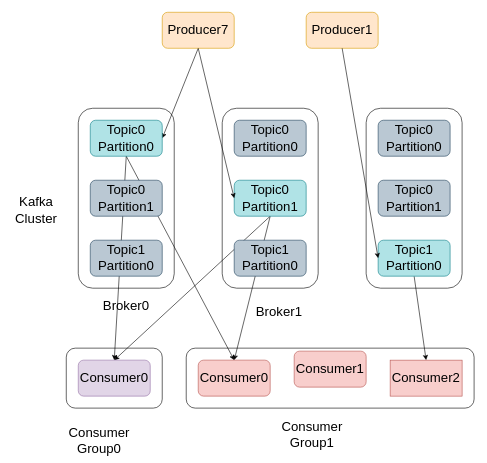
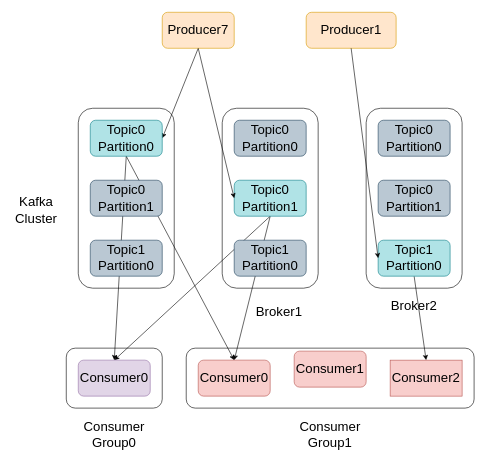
  <mxCell id="0" />
  <mxCell id="1" parent="0" />
  <mxCell id="2" value="" style="rounded=1;whiteSpace=wrap;html=1;fontSize=22;" parent="1" vertex="1"><mxGeometry x="310" y="580" width="480" height="100" as="geometry" /></mxCell>
  <mxCell id="3" value="" style="rounded=1;whiteSpace=wrap;html=1;fontSize=22;" parent="1" vertex="1"><mxGeometry x="110" y="580" width="160" height="100" as="geometry" /></mxCell>
  <mxCell id="4" value="" style="rounded=1;whiteSpace=wrap;html=1;fontSize=22;" parent="1" vertex="1"><mxGeometry x="130" y="180" width="160" height="300" as="geometry" /></mxCell>
  <mxCell id="5" style="rounded=0;orthogonalLoop=1;jettySize=auto;html=1;exitX=0.5;exitY=1;exitDx=0;exitDy=0;fontSize=22;entryX=1;entryY=0.5;entryDx=0;entryDy=0;" parent="1" source="6" target="10" edge="1"><mxGeometry relative="1" as="geometry" /></mxCell>
  <mxCell id="6" value="Producer7" style="rounded=1;whiteSpace=wrap;html=1;fontSize=22;fillColor=#ffe6cc;strokeColor=#d79b00;" parent="1" vertex="1"><mxGeometry x="270" y="20" width="120" height="60" as="geometry" /></mxCell>
- <mxCell id="7" value="Producer1" style="rounded=1;whiteSpace=wrap;html=1;fontSize=22;fillColor=#ffe6cc;strokeColor=#d79b00;" parent="1" vertex="1"><mxGeometry x="510" y="20" width="120" height="60" as="geometry" /></mxCell>
+ <mxCell id="7" value="Producer1" style="rounded=1;whiteSpace=wrap;html=1;fontSize=22;fillColor=#ffe6cc;strokeColor=#d79b00;" parent="1" vertex="1"><mxGeometry x="510" y="20" width="150" height="60" as="geometry" /></mxCell>
  <mxCell id="8" style="edgeStyle=none;rounded=0;orthogonalLoop=1;jettySize=auto;html=1;exitX=0.5;exitY=1;exitDx=0;exitDy=0;entryX=0.5;entryY=0;entryDx=0;entryDy=0;fontSize=22;" parent="1" source="10" target="28" edge="1"><mxGeometry relative="1" as="geometry" /></mxCell>
  <mxCell id="9" style="edgeStyle=none;rounded=0;orthogonalLoop=1;jettySize=auto;html=1;exitX=0.5;exitY=1;exitDx=0;exitDy=0;entryX=0.5;entryY=0;entryDx=0;entryDy=0;fontSize=22;" parent="1" source="10" target="29" edge="1"><mxGeometry relative="1" as="geometry" /></mxCell>
  <mxCell id="10" value="Topic0&lt;br&gt;Partition0" style="rounded=1;whiteSpace=wrap;html=1;fontSize=22;fillColor=#b0e3e6;strokeColor=#0e8088;" parent="1" vertex="1"><mxGeometry x="150" y="200" width="120" height="60" as="geometry" /></mxCell>
  <mxCell id="11" value="Topic0&lt;br&gt;Partition1" style="rounded=1;whiteSpace=wrap;html=1;fontSize=22;fillColor=#bac8d3;strokeColor=#23445d;" parent="1" vertex="1"><mxGeometry x="150" y="300" width="120" height="60" as="geometry" /></mxCell>
  <mxCell id="12" value="Topic1&lt;br&gt;Partition0" style="rounded=1;whiteSpace=wrap;html=1;fontSize=22;fillColor=#bac8d3;strokeColor=#23445d;" parent="1" vertex="1"><mxGeometry x="150" y="400" width="120" height="60" as="geometry" /></mxCell>
- <mxCell id="13" value="Broker0" style="text;html=1;strokeColor=none;fillColor=none;align=center;verticalAlign=middle;whiteSpace=wrap;rounded=0;fontSize=22;" parent="1" vertex="1"><mxGeometry x="170" y="500" width="80" height="20" as="geometry" /></mxCell>
  <mxCell id="14" value="" style="rounded=1;whiteSpace=wrap;html=1;fontSize=22;" parent="1" vertex="1"><mxGeometry x="370" y="180" width="160" height="300" as="geometry" /></mxCell>
  <mxCell id="15" value="Topic0&lt;br&gt;Partition0" style="rounded=1;whiteSpace=wrap;html=1;fontSize=22;fillColor=#bac8d3;strokeColor=#23445d;" parent="1" vertex="1"><mxGeometry x="390" y="200" width="120" height="60" as="geometry" /></mxCell>
  <mxCell id="16" style="edgeStyle=none;rounded=0;orthogonalLoop=1;jettySize=auto;html=1;exitX=0.5;exitY=1;exitDx=0;exitDy=0;entryX=0.5;entryY=0;entryDx=0;entryDy=0;fontSize=22;" parent="1" source="18" target="28" edge="1"><mxGeometry relative="1" as="geometry" /></mxCell>
  <mxCell id="17" style="edgeStyle=none;rounded=0;orthogonalLoop=1;jettySize=auto;html=1;exitX=0.5;exitY=1;exitDx=0;exitDy=0;entryX=0.5;entryY=0;entryDx=0;entryDy=0;fontSize=22;" parent="1" source="18" target="29" edge="1"><mxGeometry relative="1" as="geometry" /></mxCell>
  <mxCell id="18" value="Topic0&lt;br&gt;Partition1" style="rounded=1;whiteSpace=wrap;html=1;fontSize=22;fillColor=#b0e3e6;strokeColor=#0e8088;" parent="1" vertex="1"><mxGeometry x="390" y="300" width="120" height="60" as="geometry" /></mxCell>
  <mxCell id="19" value="Topic1&lt;br&gt;Partition0" style="rounded=1;whiteSpace=wrap;html=1;fontSize=22;fillColor=#bac8d3;strokeColor=#23445d;" parent="1" vertex="1"><mxGeometry x="390" y="400" width="120" height="60" as="geometry" /></mxCell>
  <mxCell id="20" value="Broker1" style="text;html=1;strokeColor=none;fillColor=none;align=center;verticalAlign=middle;whiteSpace=wrap;rounded=0;fontSize=22;" parent="1" vertex="1"><mxGeometry x="425" y="510" width="80" height="20" as="geometry" /></mxCell>
  <mxCell id="21" value="" style="rounded=1;whiteSpace=wrap;html=1;fontSize=22;" parent="1" vertex="1"><mxGeometry x="610" y="180" width="160" height="300" as="geometry" /></mxCell>
  <mxCell id="22" value="Topic0&lt;br&gt;Partition0" style="rounded=1;whiteSpace=wrap;html=1;fontSize=22;fillColor=#bac8d3;strokeColor=#23445d;" parent="1" vertex="1"><mxGeometry x="630" y="200" width="120" height="60" as="geometry" /></mxCell>
  <mxCell id="23" value="Topic0&lt;br&gt;Partition1" style="rounded=1;whiteSpace=wrap;html=1;fontSize=22;fillColor=#bac8d3;strokeColor=#23445d;" parent="1" vertex="1"><mxGeometry x="630" y="300" width="120" height="60" as="geometry" /></mxCell>
  <mxCell id="24" style="edgeStyle=none;rounded=0;orthogonalLoop=1;jettySize=auto;html=1;exitX=0.5;exitY=1;exitDx=0;exitDy=0;entryX=0.5;entryY=0;entryDx=0;entryDy=0;fontSize=22;" parent="1" source="25" target="31" edge="1"><mxGeometry relative="1" as="geometry" /></mxCell>
  <mxCell id="25" value="Topic1&lt;br&gt;Partition0" style="rounded=1;whiteSpace=wrap;html=1;fontSize=22;fillColor=#b0e3e6;strokeColor=#0e8088;" parent="1" vertex="1"><mxGeometry x="630" y="400" width="120" height="60" as="geometry" /></mxCell>
+ <mxCell id="26" value="Broker2" style="text;html=1;strokeColor=none;fillColor=none;align=center;verticalAlign=middle;whiteSpace=wrap;rounded=0;fontSize=22;" parent="1" vertex="1"><mxGeometry x="650" y="500" width="80" height="20" as="geometry" /></mxCell>
  <mxCell id="27" value="Kafka Cluster" style="text;html=1;strokeColor=none;fillColor=none;align=center;verticalAlign=middle;whiteSpace=wrap;rounded=0;fontSize=22;" parent="1" vertex="1"><mxGeometry x="20" y="325" width="80" height="50" as="geometry" /></mxCell>
  <mxCell id="28" value="Consumer0" style="rounded=1;whiteSpace=wrap;html=1;fontSize=22;fillColor=#e1d5e7;strokeColor=#9673a6;" parent="1" vertex="1"><mxGeometry x="130" y="600" width="120" height="60" as="geometry" /></mxCell>
  <mxCell id="29" value="Consumer0" style="rounded=1;whiteSpace=wrap;html=1;fontSize=22;fillColor=#f8cecc;strokeColor=#b85450;" parent="1" vertex="1"><mxGeometry x="330" y="600" width="120" height="60" as="geometry" /></mxCell>
  <mxCell id="30" value="Consumer1" style="rounded=1;whiteSpace=wrap;html=1;fontSize=22;fillColor=#f8cecc;strokeColor=#b85450;" parent="1" vertex="1"><mxGeometry x="490" y="585" width="120" height="60" as="geometry" /></mxCell>
  <mxCell id="31" value="Consumer2" style="whiteSpace=wrap;html=1;fontSize=22;fillColor=#f8cecc;strokeColor=#b85450;rounded=0;" parent="1" vertex="1"><mxGeometry x="650" y="600" width="120" height="60" as="geometry" /></mxCell>
- <mxCell id="32" value="Consumer Group0" style="text;html=1;strokeColor=none;fillColor=none;align=center;verticalAlign=middle;whiteSpace=wrap;rounded=0;fontSize=22;" parent="1" vertex="1"><mxGeometry x="105" y="710" width="120" height="50" as="geometry" /></mxCell>
- <mxCell id="33" value="Consumer Group1" style="text;html=1;strokeColor=none;fillColor=none;align=center;verticalAlign=middle;whiteSpace=wrap;rounded=0;fontSize=22;" parent="1" vertex="1"><mxGeometry x="460" y="700" width="120" height="50" as="geometry" /></mxCell>
+ <mxCell id="32" value="Consumer Group0" style="text;html=1;strokeColor=none;fillColor=none;align=center;verticalAlign=middle;whiteSpace=wrap;rounded=0;fontSize=22;" parent="1" vertex="1"><mxGeometry x="130" y="700" width="120" height="50" as="geometry" /></mxCell>
+ <mxCell id="33" value="Consumer Group1" style="text;html=1;strokeColor=none;fillColor=none;align=center;verticalAlign=middle;whiteSpace=wrap;rounded=0;fontSize=22;" parent="1" vertex="1"><mxGeometry x="490" y="700" width="120" height="50" as="geometry" /></mxCell>
  <mxCell id="34" style="edgeStyle=none;rounded=0;orthogonalLoop=1;jettySize=auto;html=1;exitX=0.5;exitY=1;exitDx=0;exitDy=0;entryX=0;entryY=0.5;entryDx=0;entryDy=0;fontSize=22;" parent="1" source="6" target="18" edge="1"><mxGeometry relative="1" as="geometry" /></mxCell>
  <mxCell id="35" style="edgeStyle=none;rounded=0;orthogonalLoop=1;jettySize=auto;html=1;exitX=0.5;exitY=1;exitDx=0;exitDy=0;entryX=0;entryY=0.5;entryDx=0;entryDy=0;fontSize=22;" parent="1" source="7" target="25" edge="1"><mxGeometry relative="1" as="geometry" /></mxCell>
